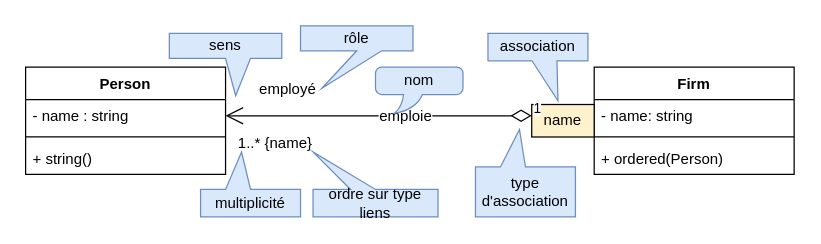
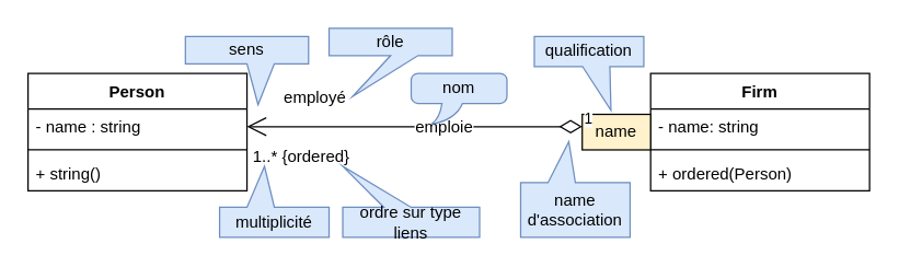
  <mxCell id="0" />
  <mxCell id="1" parent="0" />
  <mxCell id="2" value="Person" style="swimlane;fontStyle=1;align=center;verticalAlign=top;childLayout=stackLayout;horizontal=1;startSize=26;horizontalStack=0;resizeParent=1;resizeParentMax=0;resizeLast=0;collapsible=1;marginBottom=0;" vertex="1" parent="1"><mxGeometry x="20" y="53" width="160" height="86" as="geometry" /></mxCell>
  <mxCell id="3" value="- name : string" style="text;strokeColor=none;fillColor=none;align=left;verticalAlign=top;spacingLeft=4;spacingRight=4;overflow=hidden;rotatable=0;points=[[0,0.5],[1,0.5]];portConstraint=eastwest;" vertex="1" parent="2"><mxGeometry y="26" width="160" height="26" as="geometry" /></mxCell>
  <mxCell id="4" value="" style="line;strokeWidth=1;fillColor=none;align=left;verticalAlign=middle;spacingTop=-1;spacingLeft=3;spacingRight=3;rotatable=0;labelPosition=right;points=[];portConstraint=eastwest;" vertex="1" parent="2"><mxGeometry y="52" width="160" height="8" as="geometry" /></mxCell>
  <mxCell id="5" value="+ string()" style="text;strokeColor=none;fillColor=none;align=left;verticalAlign=top;spacingLeft=4;spacingRight=4;overflow=hidden;rotatable=0;points=[[0,0.5],[1,0.5]];portConstraint=eastwest;" vertex="1" parent="2"><mxGeometry y="60" width="160" height="26" as="geometry" /></mxCell>
  <mxCell id="6" value="Firm" style="swimlane;fontStyle=1;align=center;verticalAlign=top;childLayout=stackLayout;horizontal=1;startSize=26;horizontalStack=0;resizeParent=1;resizeParentMax=0;resizeLast=0;collapsible=1;marginBottom=0;" vertex="1" parent="1"><mxGeometry x="475" y="53" width="160" height="86" as="geometry" /></mxCell>
  <mxCell id="7" value="- name: string" style="text;strokeColor=none;fillColor=none;align=left;verticalAlign=top;spacingLeft=4;spacingRight=4;overflow=hidden;rotatable=0;points=[[0,0.5],[1,0.5]];portConstraint=eastwest;" vertex="1" parent="6"><mxGeometry y="26" width="160" height="26" as="geometry" /></mxCell>
  <mxCell id="8" value="" style="line;strokeWidth=1;fillColor=none;align=left;verticalAlign=middle;spacingTop=-1;spacingLeft=3;spacingRight=3;rotatable=0;labelPosition=right;points=[];portConstraint=eastwest;" vertex="1" parent="6"><mxGeometry y="52" width="160" height="8" as="geometry" /></mxCell>
  <mxCell id="9" value="+ ordered(Person)" style="text;strokeColor=none;fillColor=none;align=left;verticalAlign=top;spacingLeft=4;spacingRight=4;overflow=hidden;rotatable=0;points=[[0,0.5],[1,0.5]];portConstraint=eastwest;" vertex="1" parent="6"><mxGeometry y="60" width="160" height="26" as="geometry" /></mxCell>
  <mxCell id="10" value="name" style="rounded=0;whiteSpace=wrap;html=1;fillColor=#fff2cc;" vertex="1" parent="1"><mxGeometry x="425" y="83" width="50" height="26" as="geometry" /></mxCell>
  <mxCell id="11" value="1" style="endArrow=open;html=1;endSize=12;startArrow=diamondThin;startSize=14;startFill=0;edgeStyle=orthogonalEdgeStyle;align=left;verticalAlign=bottom;" edge="1" parent="1"><mxGeometry x="-1" y="3" relative="1" as="geometry"><mxPoint x="425" y="92" as="sourcePoint" /><mxPoint x="180" y="92" as="targetPoint" /></mxGeometry></mxCell>
  <mxCell id="12" value="emploie" style="text;html=1;resizable=0;points=[];align=center;verticalAlign=middle;labelBackgroundColor=#ffffff;" vertex="1" connectable="0" parent="11"><mxGeometry x="-0.167" relative="1" as="geometry"><mxPoint as="offset" /></mxGeometry></mxCell>
  <mxCell id="13" value="employé" style="text;align=center;fontStyle=0;verticalAlign=middle;spacingLeft=3;spacingRight=3;strokeColor=none;rotatable=0;points=[[0,0.5],[1,0.5]];portConstraint=eastwest;" vertex="1" parent="1"><mxGeometry x="190" y="57" width="80" height="26" as="geometry" /></mxCell>
- <mxCell id="14" value="1..* {name}" style="text;align=center;fontStyle=0;verticalAlign=middle;spacingLeft=3;spacingRight=3;strokeColor=none;rotatable=0;points=[[0,0.5],[1,0.5]];portConstraint=eastwest;" vertex="1" parent="1"><mxGeometry x="180" y="100" width="80" height="26" as="geometry" /></mxCell>
+ <mxCell id="14" value="1..* {ordered}" style="text;align=center;fontStyle=0;verticalAlign=middle;spacingLeft=3;spacingRight=3;strokeColor=none;rotatable=0;points=[[0,0.5],[1,0.5]];portConstraint=eastwest;" vertex="1" parent="1"><mxGeometry x="180" y="100" width="80" height="26" as="geometry" /></mxCell>
  <mxCell id="15" value="multiplicité" style="shape=callout;whiteSpace=wrap;html=1;perimeter=calloutPerimeter;position2=0.59;direction=west;fillColor=#dae8fc;strokeColor=#6c8ebf;" vertex="1" parent="1"><mxGeometry x="160" y="121" width="80" height="52" as="geometry" /></mxCell>
  <mxCell id="16" value="ordre sur type liens" style="shape=callout;whiteSpace=wrap;html=1;perimeter=calloutPerimeter;direction=west;position2=1;fillColor=#dae8fc;strokeColor=#6c8ebf;" vertex="1" parent="1"><mxGeometry x="250" y="121" width="100" height="52" as="geometry" /></mxCell>
- <mxCell id="17" value="type d'association" style="shape=callout;whiteSpace=wrap;html=1;perimeter=calloutPerimeter;direction=west;position2=0.56;fillColor=#dae8fc;strokeColor=#6c8ebf;" vertex="1" parent="1"><mxGeometry x="380" y="103" width="80" height="70" as="geometry" /></mxCell>
- <mxCell id="18" value="association" style="shape=callout;whiteSpace=wrap;html=1;perimeter=calloutPerimeter;size=32;position=0.44;fillColor=#dae8fc;strokeColor=#6c8ebf;position2=0.7;" vertex="1" parent="1"><mxGeometry x="390" y="26" width="80" height="54" as="geometry" /></mxCell>
+ <mxCell id="17" value="name d'association" style="shape=callout;whiteSpace=wrap;html=1;perimeter=calloutPerimeter;direction=west;position2=0.56;fillColor=#dae8fc;strokeColor=#6c8ebf;" vertex="1" parent="1"><mxGeometry x="380" y="103" width="80" height="70" as="geometry" /></mxCell>
+ <mxCell id="18" value="qualification" style="shape=callout;whiteSpace=wrap;html=1;perimeter=calloutPerimeter;size=32;position=0.44;fillColor=#dae8fc;strokeColor=#6c8ebf;position2=0.7;" vertex="1" parent="1"><mxGeometry x="390" y="26" width="80" height="54" as="geometry" /></mxCell>
  <mxCell id="19" value="nom" style="whiteSpace=wrap;html=1;shape=mxgraph.basic.roundRectCallout;dx=30;dy=15;size=5;boundedLbl=1;fillColor=#dae8fc;strokeColor=#6c8ebf;" vertex="1" parent="1"><mxGeometry x="300" y="53" width="70" height="37" as="geometry" /></mxCell>
  <mxCell id="20" value="sens" style="shape=callout;whiteSpace=wrap;html=1;perimeter=calloutPerimeter;fillColor=#dae8fc;strokeColor=#6c8ebf;position2=0.59;" vertex="1" parent="1"><mxGeometry x="135" y="26" width="90" height="50" as="geometry" /></mxCell>
  <mxCell id="21" value="rôle" style="shape=callout;whiteSpace=wrap;html=1;perimeter=calloutPerimeter;fillColor=#dae8fc;strokeColor=#6c8ebf;position2=0.19;" vertex="1" parent="1"><mxGeometry x="240" y="20" width="90" height="50" as="geometry" /></mxCell>
